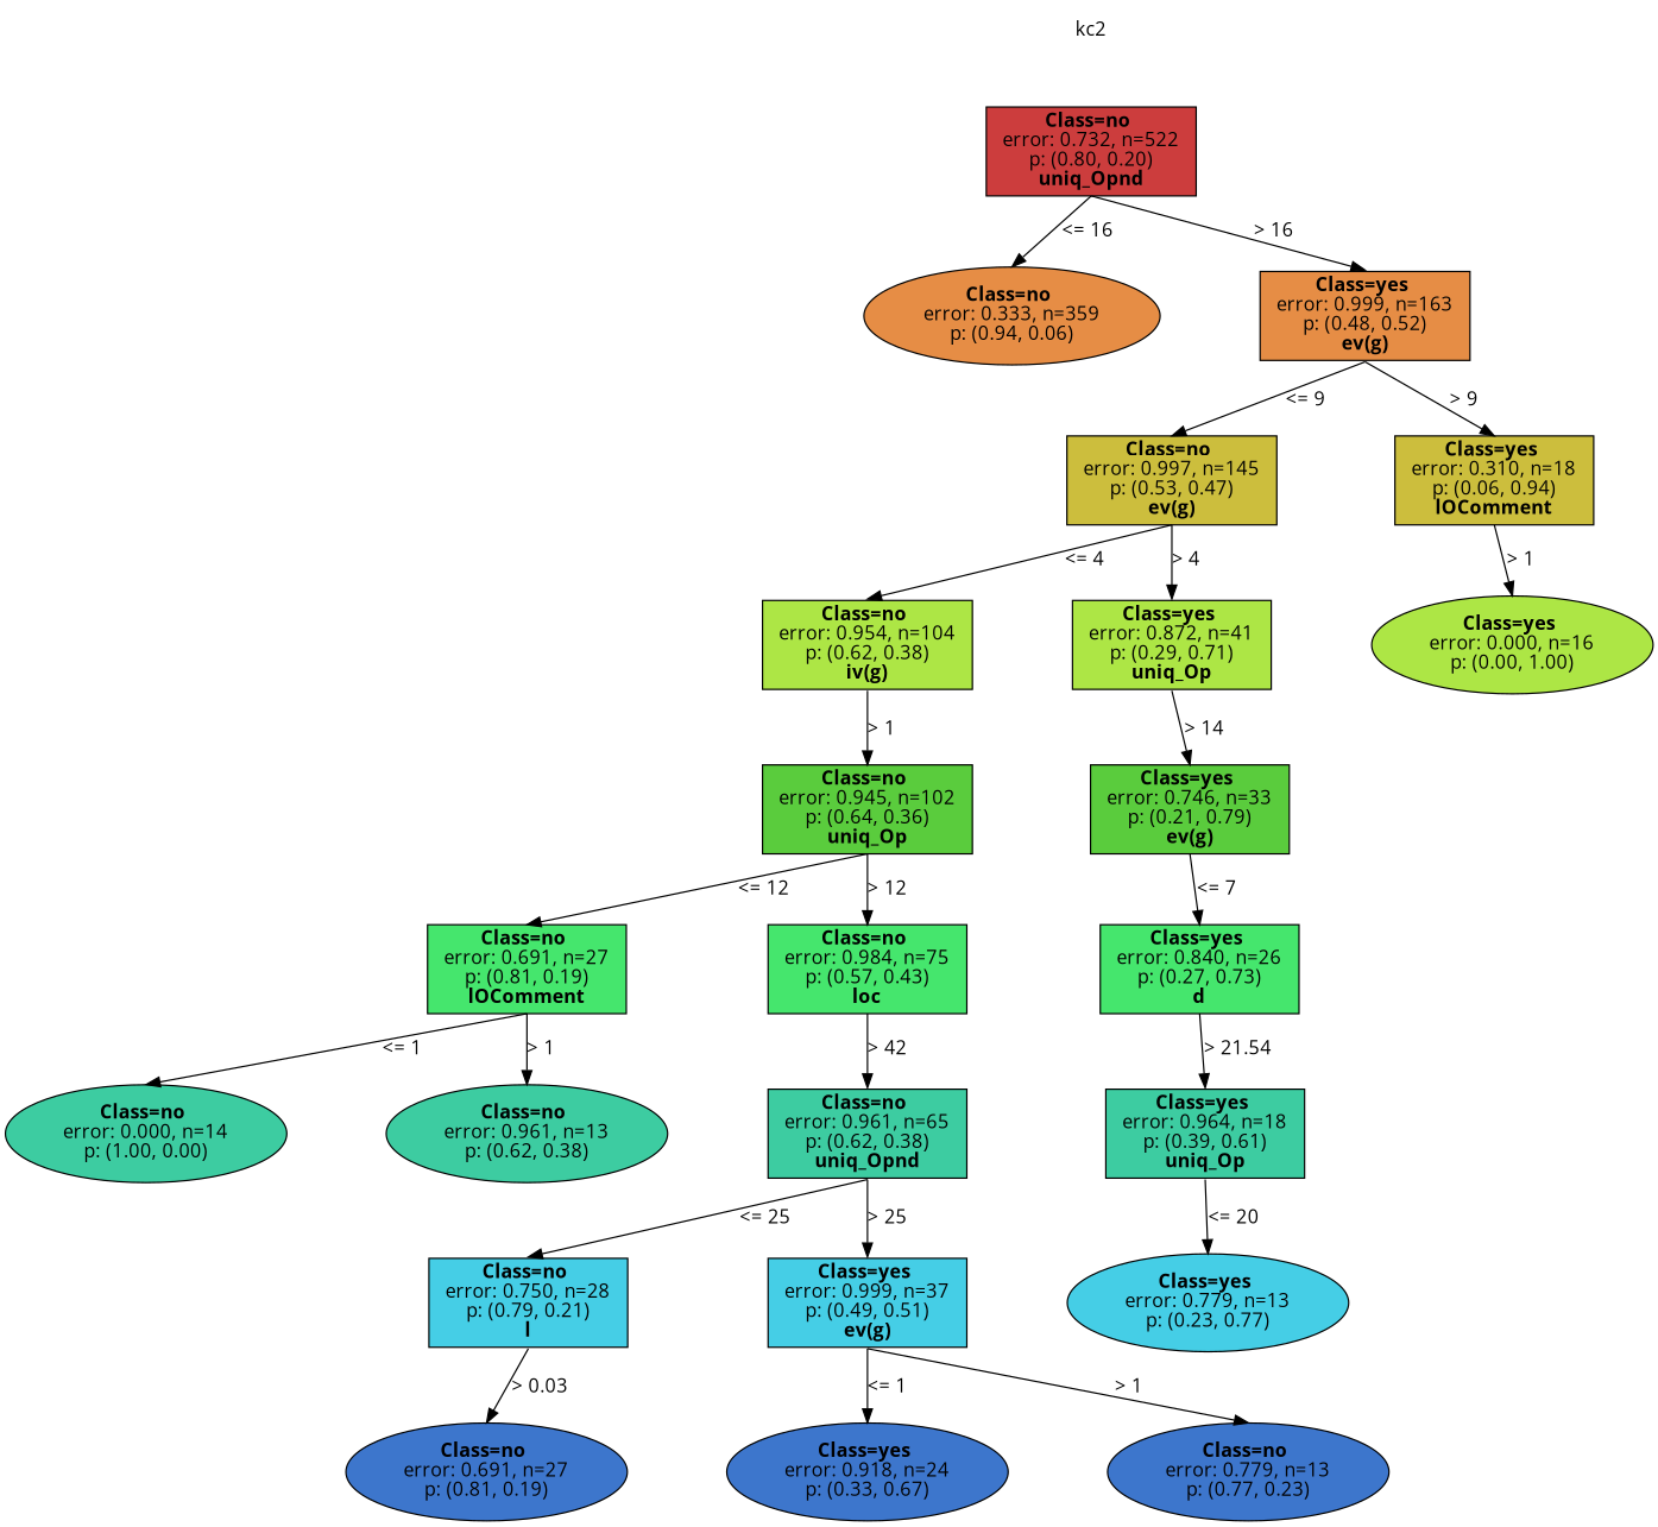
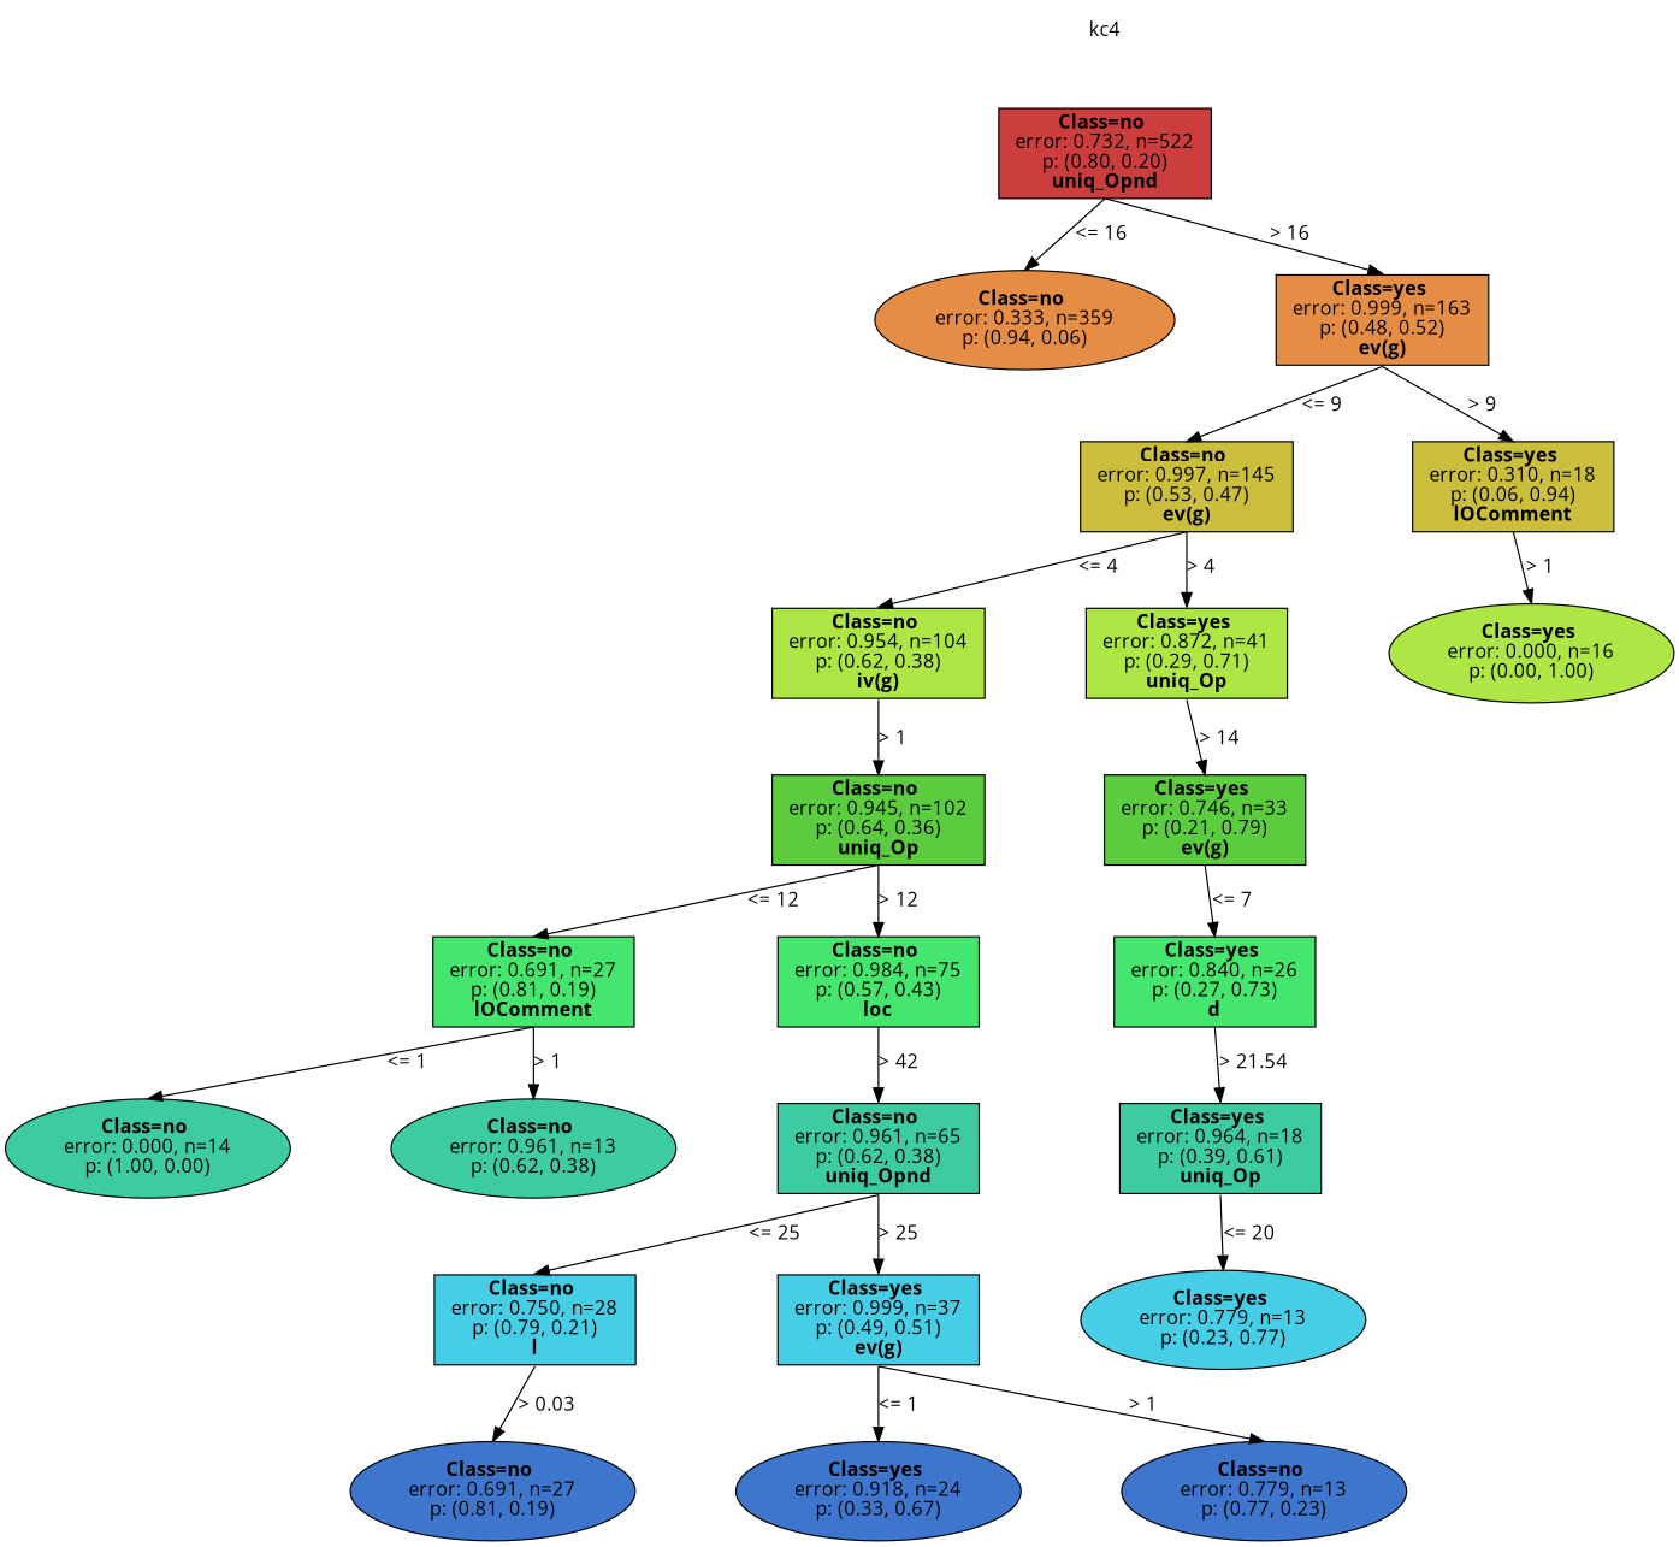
  digraph {
    nodesep=1
    ranksep=0.5
    splines=false
    fontname="Open Sans"
    node [color=black fillcolor="0.450 0.7 0.800" fontname="Open Sans" shape=rect style=filled]
    edge [fontname="Open Sans" headport=n tailport=s]
-   n1 [fillcolor=white label=kc2 shape=plaintext]
+   n1 [fillcolor=white label=kc4 shape=plaintext]
    n2 [fillcolor="0.000 0.7 0.800" label=<<b> Class=no </b> <br/> error: 0.732, n=522 <br/> p: (0.80, 0.20) <br/><b>uniq_Opnd</b>>]
    n3 [fillcolor="0.075 0.7 0.900" label=<<b> Class=no </b> <br/> error: 0.333, n=359 <br/> p: (0.94, 0.06) > shape=oval]
    n4 [fillcolor="0.075 0.7 0.900" label=<<b> Class=yes </b> <br/> error: 0.999, n=163 <br/> p: (0.48, 0.52) <br/><b>ev(g)</b>>]
    n5 [fillcolor="0.150 0.7 0.800" label=<<b> Class=no </b> <br/> error: 0.997, n=145 <br/> p: (0.53, 0.47) <br/><b>ev(g)</b>>]
    n6 [fillcolor="0.150 0.7 0.800" label=<<b> Class=yes </b> <br/> error: 0.310, n=18 <br/> p: (0.06, 0.94) <br/><b>lOComment</b>>]
    n7 [fillcolor="0.225 0.7 0.900" label=<<b> Class=no </b> <br/> error: 0.954, n=104 <br/> p: (0.62, 0.38) <br/><b>iv(g)</b>>]
    n8 [fillcolor="0.225 0.7 0.900" label=<<b> Class=yes </b> <br/> error: 0.872, n=41 <br/> p: (0.29, 0.71) <br/><b>uniq_Op</b>>]
    n9 [fillcolor="0.300 0.7 0.800" label=<<b> Class=no </b> <br/> error: 0.945, n=102 <br/> p: (0.64, 0.36) <br/><b>uniq_Op</b>>]
    n10 [fillcolor="0.375 0.7 0.900" label=<<b> Class=no </b> <br/> error: 0.691, n=27 <br/> p: (0.81, 0.19) <br/><b>lOComment</b>>]
    n11 [fillcolor="0.375 0.7 0.900" label=<<b> Class=no </b> <br/> error: 0.984, n=75 <br/> p: (0.57, 0.43) <br/><b>loc</b>>]
    n12 [label=<<b> Class=no </b> <br/> error: 0.000, n=14 <br/> p: (1.00, 0.00) > shape=oval]
    n13 [label=<<b> Class=no </b> <br/> error: 0.961, n=13 <br/> p: (0.62, 0.38) > shape=oval]
    n14 [label=<<b> Class=no </b> <br/> error: 0.961, n=65 <br/> p: (0.62, 0.38) <br/><b>uniq_Opnd</b>>]
    n15 [fillcolor="0.525 0.7 0.900" label=<<b> Class=no </b> <br/> error: 0.750, n=28 <br/> p: (0.79, 0.21) <br/><b>l</b>>]
    n16 [fillcolor="0.525 0.7 0.900" label=<<b> Class=yes </b> <br/> error: 0.999, n=37 <br/> p: (0.49, 0.51) <br/><b>ev(g)</b>>]
    n17 [fillcolor="0.600 0.7 0.800" label=<<b> Class=no </b> <br/> error: 0.691, n=27 <br/> p: (0.81, 0.19) > shape=oval]
    n18 [fillcolor="0.600 0.7 0.800" label=<<b> Class=yes </b> <br/> error: 0.918, n=24 <br/> p: (0.33, 0.67) > shape=oval]
    n19 [fillcolor="0.600 0.7 0.800" label=<<b> Class=no </b> <br/> error: 0.779, n=13 <br/> p: (0.77, 0.23) > shape=oval]
    n20 [fillcolor="0.300 0.7 0.800" label=<<b> Class=yes </b> <br/> error: 0.746, n=33 <br/> p: (0.21, 0.79) <br/><b>ev(g)</b>>]
    n21 [fillcolor="0.375 0.7 0.900" label=<<b> Class=yes </b> <br/> error: 0.840, n=26 <br/> p: (0.27, 0.73) <br/><b>d</b>>]
    n22 [label=<<b> Class=yes </b> <br/> error: 0.964, n=18 <br/> p: (0.39, 0.61) <br/><b>uniq_Op</b>>]
    n23 [fillcolor="0.525 0.7 0.900" label=<<b> Class=yes </b> <br/> error: 0.779, n=13 <br/> p: (0.23, 0.77) > shape=oval]
    n24 [fillcolor="0.225 0.7 0.900" label=<<b> Class=yes </b> <br/> error: 0.000, n=16 <br/> p: (0.00, 1.00) > shape=oval]
    n1 -> n2 [style=invis]
    n2 -> n3 [label="<= 16"]
    n2 -> n4 [label="> 16"]
    n4 -> n5 [label="<= 9"]
    n4 -> n6 [label="> 9"]
    n5 -> n7 [label="<= 4"]
    n5 -> n8 [label="> 4"]
    n6 -> n24 [label="> 1"]
    n7 -> n9 [label="> 1"]
    n8 -> n20 [label="> 14"]
    n9 -> n10 [label="<= 12"]
    n9 -> n11 [label="> 12"]
    n10 -> n12 [label="<= 1"]
    n10 -> n13 [label="> 1"]
    n11 -> n14 [label="> 42"]
    n14 -> n15 [label="<= 25"]
    n14 -> n16 [label="> 25"]
    n15 -> n17 [label="> 0.03"]
    n16 -> n18 [label="<= 1"]
    n16 -> n19 [label="> 1"]
    n20 -> n21 [label="<= 7"]
    n21 -> n22 [label="> 21.54"]
    n22 -> n23 [label="<= 20"]
  }
